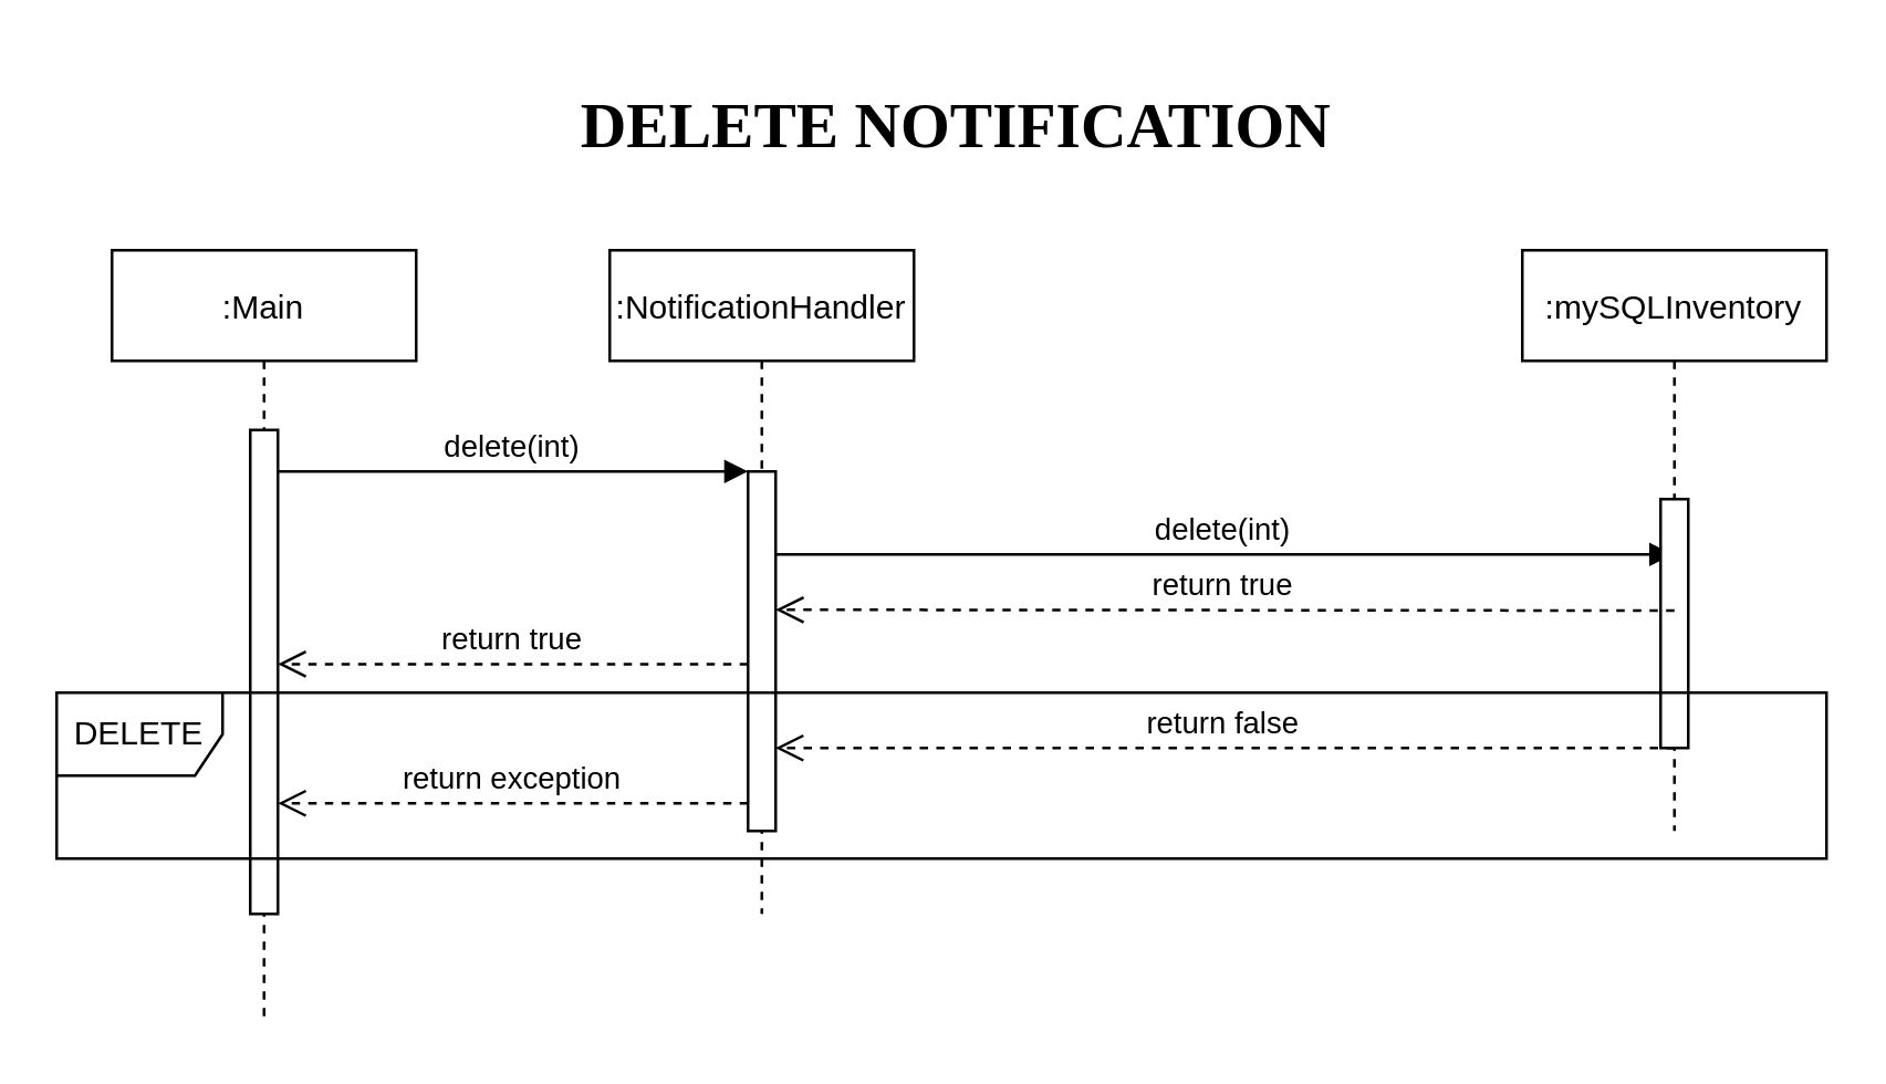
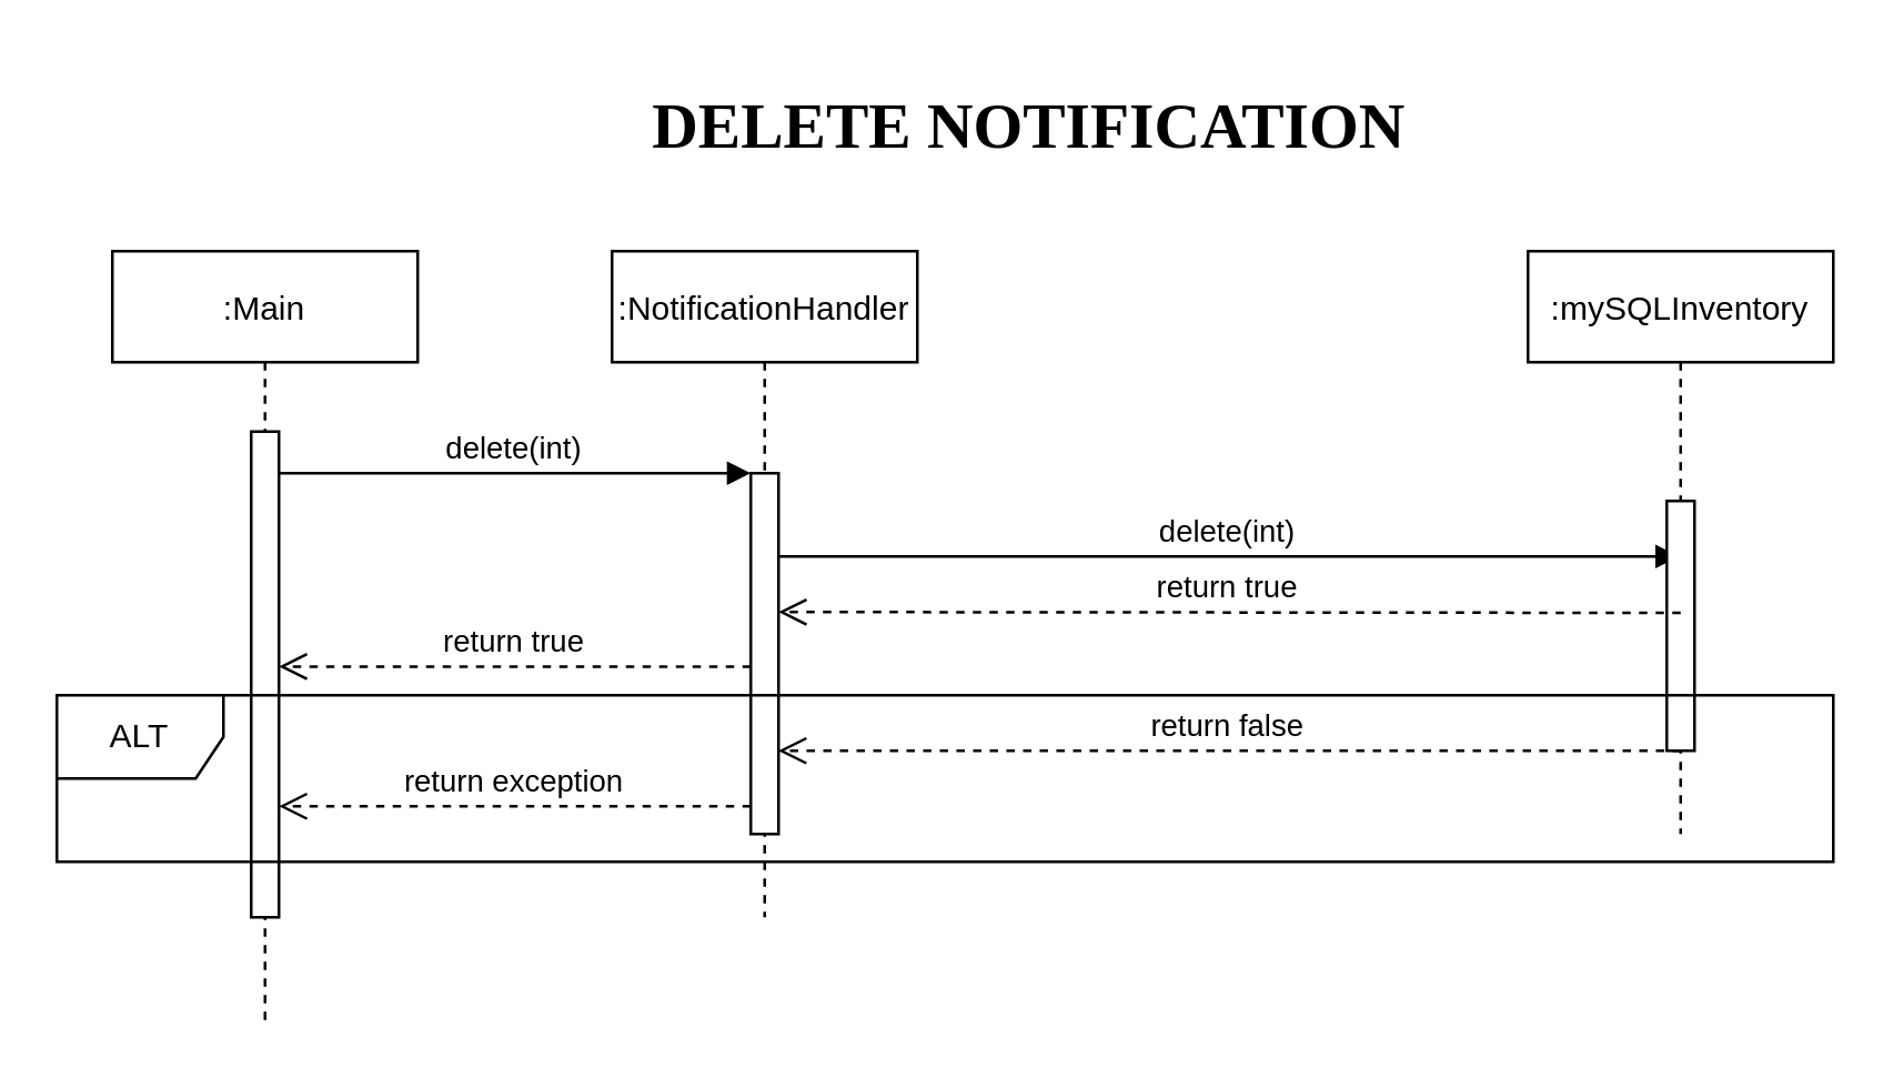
  <mxCell id="0" />
  <mxCell id="1" parent="0" />
  <mxCell id="2" value=":Main" style="shape=umlLifeline;perimeter=lifelinePerimeter;container=1;collapsible=0;recursiveResize=0;rounded=0;shadow=0;strokeWidth=1;" parent="1" vertex="1"><mxGeometry x="40" y="90" width="110" height="280" as="geometry" /></mxCell>
  <mxCell id="3" value="" style="points=[];perimeter=orthogonalPerimeter;rounded=0;shadow=0;strokeWidth=1;" parent="2" vertex="1"><mxGeometry x="50" y="65" width="10" height="175" as="geometry" /></mxCell>
  <mxCell id="4" value=":NotificationHandler" style="shape=umlLifeline;perimeter=lifelinePerimeter;container=1;collapsible=0;recursiveResize=0;rounded=0;shadow=0;strokeWidth=1;" parent="1" vertex="1"><mxGeometry x="220" y="90" width="110" height="240" as="geometry" /></mxCell>
  <mxCell id="5" value="" style="points=[];perimeter=orthogonalPerimeter;rounded=0;shadow=0;strokeWidth=1;" parent="4" vertex="1"><mxGeometry x="50" y="80" width="10" height="130" as="geometry" /></mxCell>
  <mxCell id="6" value="return true" style="verticalAlign=bottom;endArrow=open;dashed=1;endSize=8;shadow=0;strokeWidth=1;" parent="1" edge="1"><mxGeometry relative="1" as="geometry"><mxPoint x="100" y="239.66" as="targetPoint" /><mxPoint x="270" y="239.66" as="sourcePoint" /></mxGeometry></mxCell>
  <mxCell id="7" value="delete(int)" style="verticalAlign=bottom;endArrow=block;entryX=0;entryY=0;shadow=0;strokeWidth=1;" parent="1" source="3" target="5" edge="1"><mxGeometry relative="1" as="geometry"><mxPoint x="205" y="170" as="sourcePoint" /></mxGeometry></mxCell>
- <mxCell id="8" value="&lt;h1&gt;&lt;font style=&quot;font-size: 23px&quot; face=&quot;Tahoma&quot;&gt;&lt;b&gt;DELETE NOTIFICATION&lt;/b&gt;&lt;/font&gt;&lt;/h1&gt;" style="text;html=1;align=center;verticalAlign=middle;resizable=0;points=[];autosize=1;" vertex="1" parent="1"><mxGeometry x="200" y="20" width="290" height="50" as="geometry" /></mxCell>
+ <mxCell id="8" value="&lt;h1&gt;&lt;font style=&quot;font-size: 23px&quot; face=&quot;Tahoma&quot;&gt;&lt;b&gt;DELETE NOTIFICATION&lt;/b&gt;&lt;/font&gt;&lt;/h1&gt;" style="text;html=1;align=center;verticalAlign=middle;resizable=0;points=[];autosize=1;" vertex="1" parent="1"><mxGeometry x="225" y="20" width="290" height="50" as="geometry" /></mxCell>
  <mxCell id="9" value="delete(int)" style="verticalAlign=bottom;endArrow=block;shadow=0;strokeWidth=1;" edge="1" parent="1" target="10"><mxGeometry relative="1" as="geometry"><mxPoint x="280" y="200" as="sourcePoint" /><mxPoint x="580" y="200" as="targetPoint" /></mxGeometry></mxCell>
  <mxCell id="10" value=":mySQLInventory" style="shape=umlLifeline;perimeter=lifelinePerimeter;container=1;collapsible=0;recursiveResize=0;rounded=0;shadow=0;strokeWidth=1;" vertex="1" parent="1"><mxGeometry x="550" y="90" width="110" height="210" as="geometry" /></mxCell>
  <mxCell id="11" value="" style="points=[];perimeter=orthogonalPerimeter;rounded=0;shadow=0;strokeWidth=1;" vertex="1" parent="10"><mxGeometry x="50" y="90" width="10" height="90" as="geometry" /></mxCell>
  <mxCell id="12" value="return true" style="verticalAlign=bottom;endArrow=open;dashed=1;endSize=8;shadow=0;strokeWidth=1;" edge="1" parent="1"><mxGeometry relative="1" as="geometry"><mxPoint x="280" y="220" as="targetPoint" /><mxPoint x="605" y="220.31" as="sourcePoint" /></mxGeometry></mxCell>
  <mxCell id="13" value="return exception" style="verticalAlign=bottom;endArrow=open;dashed=1;endSize=8;shadow=0;strokeWidth=1;" edge="1" parent="1"><mxGeometry relative="1" as="geometry"><mxPoint x="100" y="290" as="targetPoint" /><mxPoint x="270" y="290" as="sourcePoint" /></mxGeometry></mxCell>
- <mxCell id="14" value="DELETE" style="shape=umlFrame;whiteSpace=wrap;html=1;" vertex="1" parent="1"><mxGeometry x="20" y="250" width="640" height="60" as="geometry" /></mxCell>
+ <mxCell id="14" value="ALT" style="shape=umlFrame;whiteSpace=wrap;html=1;" vertex="1" parent="1"><mxGeometry x="20" y="250" width="640" height="60" as="geometry" /></mxCell>
  <mxCell id="15" value="return false" style="verticalAlign=bottom;endArrow=open;dashed=1;endSize=8;shadow=0;strokeWidth=1;" edge="1" parent="1"><mxGeometry relative="1" as="geometry"><mxPoint x="279.9" y="270" as="targetPoint" /><mxPoint x="605.09" y="270" as="sourcePoint" /></mxGeometry></mxCell>
